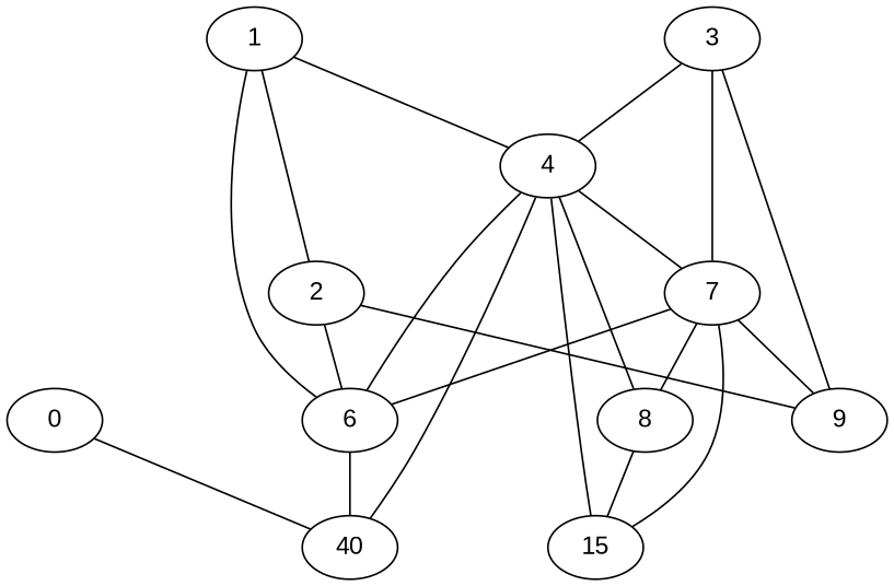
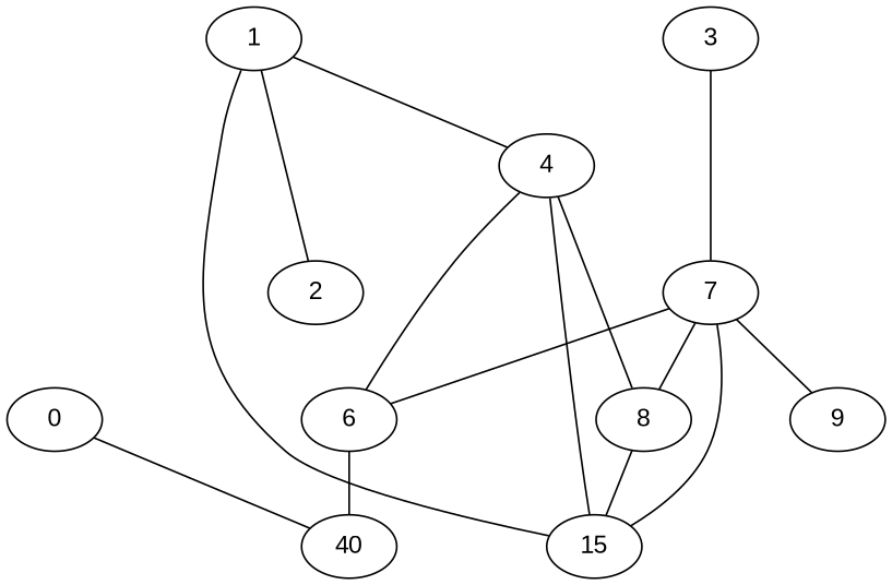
  graph {
    node [fillcolor=white fontname=Arial style=filled]
    n1 [label=40]
    0
    1
    4
    2
    n6 [label=15]
    3
    9
    7
    6
    8
    0 -- n1
    1 -- 4
    1 -- 2
-   1 -- 6
-   4 -- n1
+   1 -- n6
    4 -- n6
-   4 -- 7
    4 -- 6
    4 -- 8
-   2 -- 9
-   2 -- 6
-   3 -- 4
-   3 -- 9
    3 -- 7
    7 -- n6
    7 -- 9
    7 -- 6
    7 -- 8
    6 -- n1
    8 -- n6
  }
